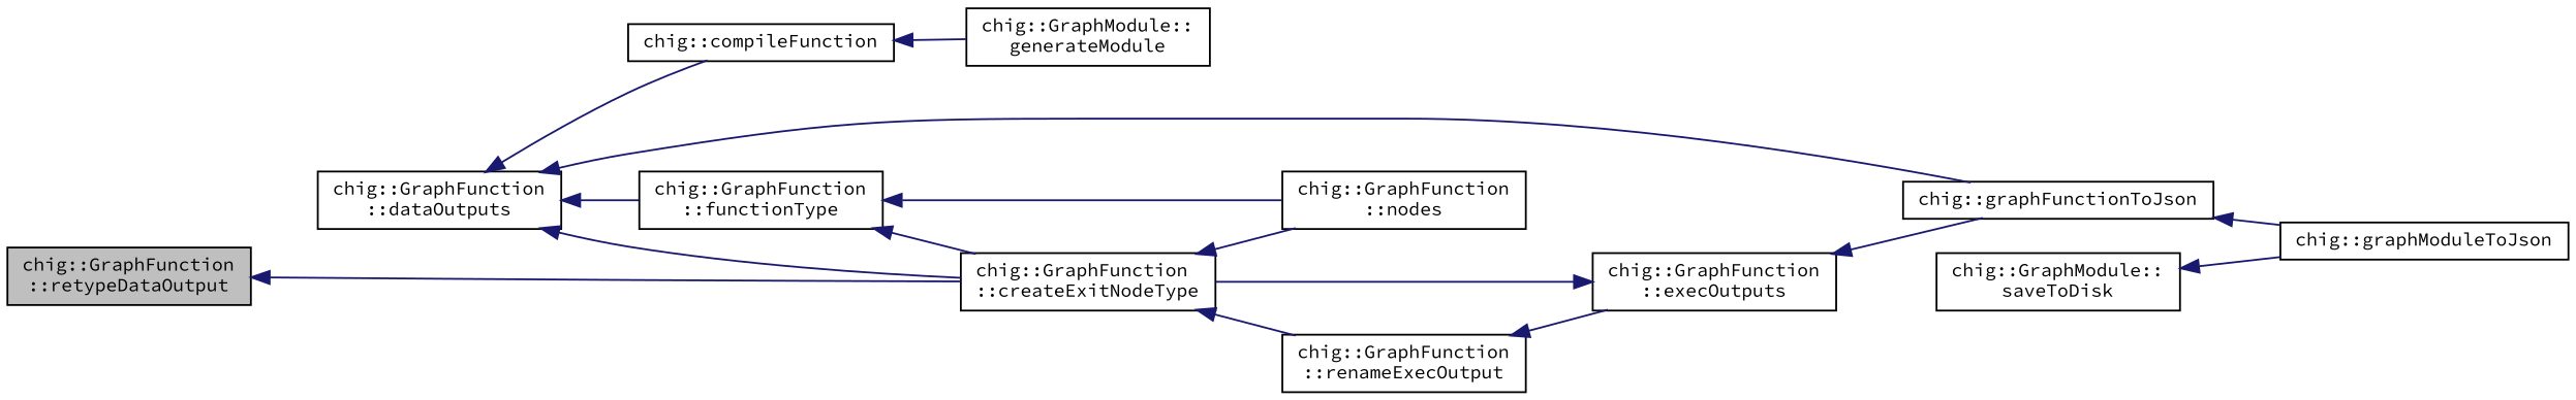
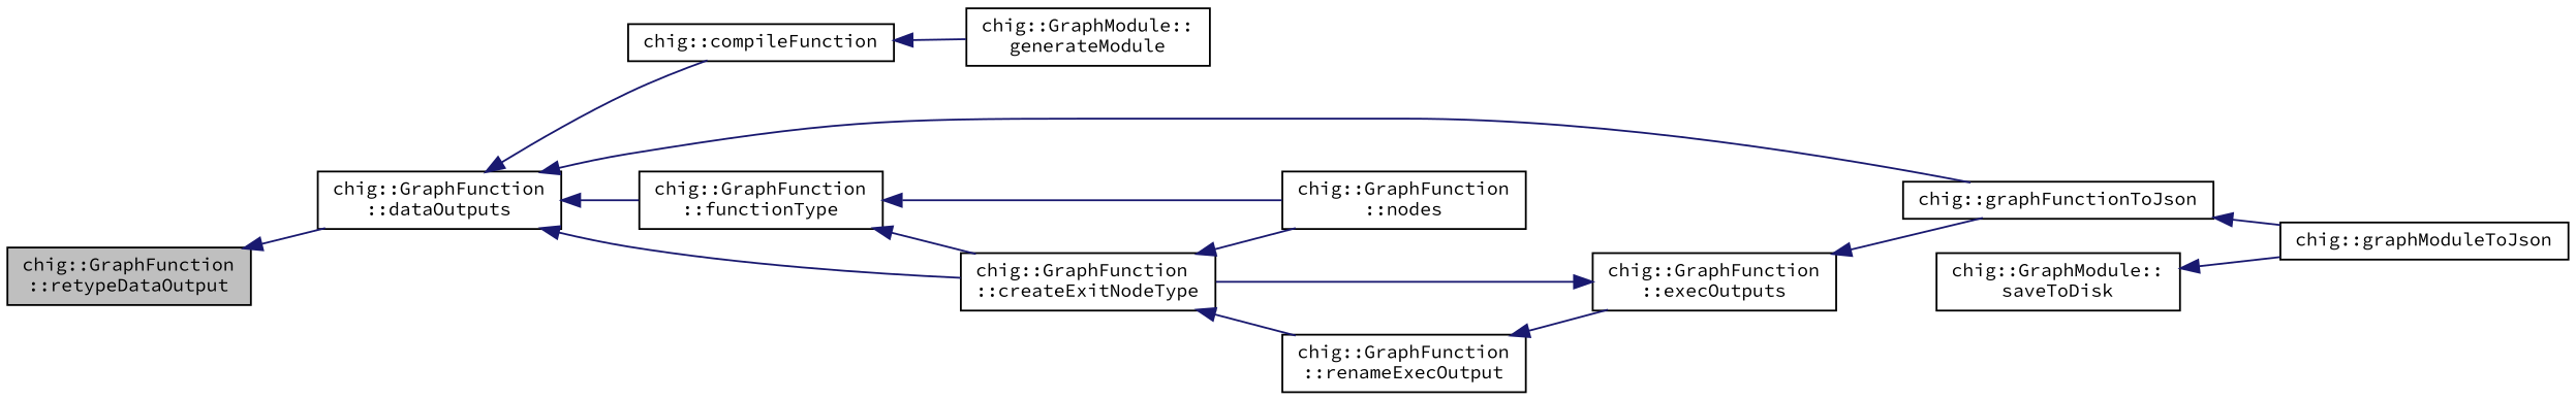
  digraph {
    fontname="Source Code Pro"
    rankdir=LR
    node [color=black fillcolor=white fontname="Source Code Pro" fontsize=10 shape=record style=filled]
    edge [color=midnightblue dir=back fontname="Source Code Pro" fontsize=10 labelfontname=Helvetica labelfontsize=10 style=solid]
    n1 [fillcolor=grey75 fontcolor=black height=0.2 label="chig::GraphFunction\l::retypeDataOutput" width=0.4]
    n2 [height=0.2 label="chig::GraphFunction\l::dataOutputs" width=0.4]
    n3 [height=0.2 label="chig::compileFunction" width=0.4]
    n4 [height=0.2 label="chig::GraphFunction\l::createExitNodeType" width=0.4]
    n5 [height=0.2 label="chig::graphFunctionToJson" width=0.4]
    n6 [height=0.2 label="chig::GraphFunction\l::functionType" width=0.4]
    n7 [height=0.2 label="chig::GraphModule::\lgenerateModule" width=0.4]
    n8 [height=0.2 label="chig::GraphFunction\l::nodes" width=0.4]
    n9 [height=0.2 label="chig::GraphFunction\l::renameExecOutput" width=0.4]
    n10 [height=0.2 label="chig::graphModuleToJson" width=0.4]
    n11 [height=0.2 label="chig::GraphFunction\l::execOutputs" width=0.4]
    n12 [height=0.2 label="chig::GraphModule::\lsaveToDisk" width=0.4]
-   n1 -> n4
+   n1 -> n2
    n2 -> n3
    n2 -> n4
    n2 -> n5
    n2 -> n6
    n3 -> n7
    n4 -> n8
    n4 -> n9
    n5 -> n10
    n6 -> n4
    n6 -> n8
    n9 -> n11
    n11 -> n4
    n11 -> n5
    n12 -> n10
  }
